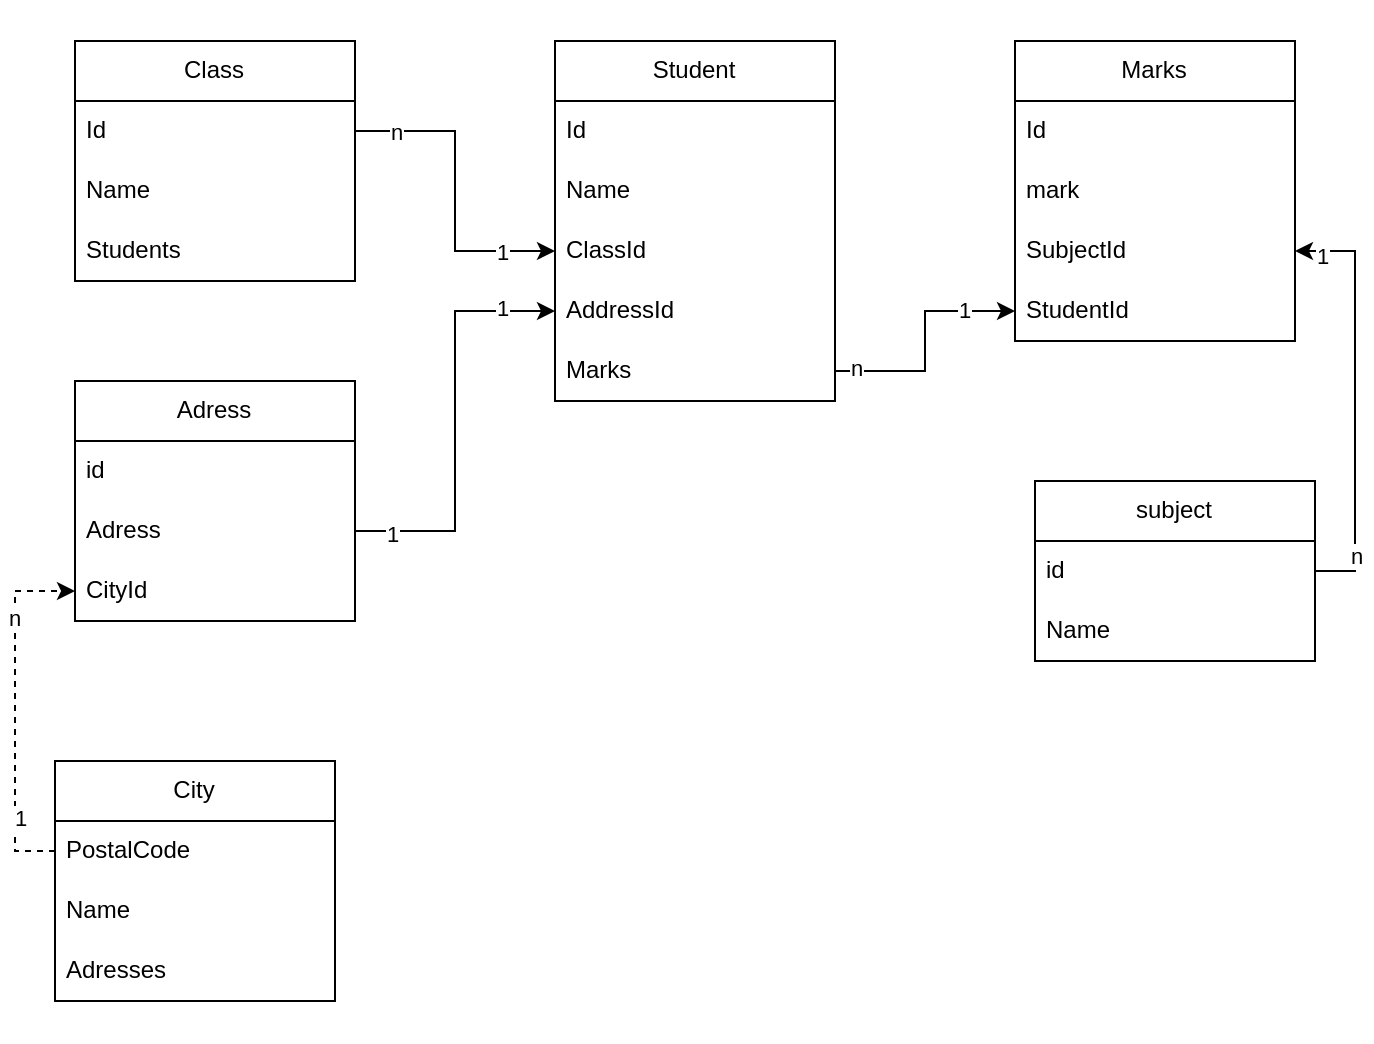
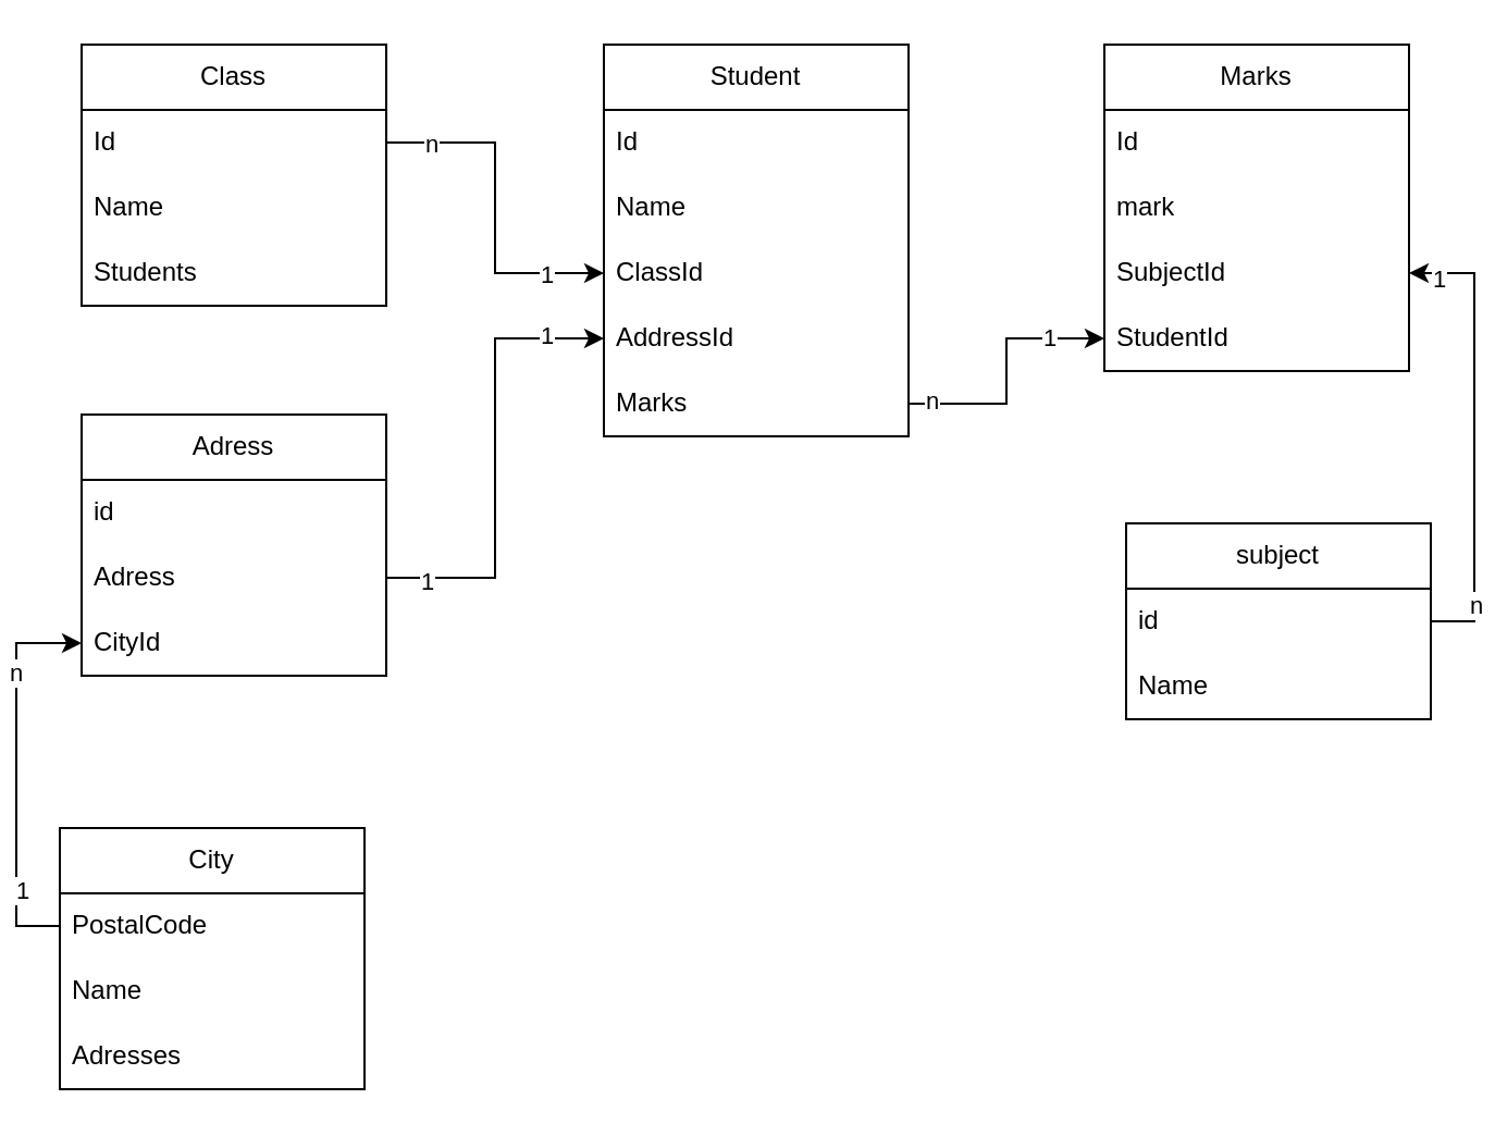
  <mxCell id="0" />
  <mxCell id="1" parent="0" />
  <mxCell id="2" value="Student" style="swimlane;fontStyle=0;childLayout=stackLayout;horizontal=1;startSize=30;horizontalStack=0;resizeParent=1;resizeParentMax=0;resizeLast=0;collapsible=1;marginBottom=0;whiteSpace=wrap;html=1;" vertex="1" parent="1"><mxGeometry x="270" y="20" width="140" height="180" as="geometry" /></mxCell>
  <mxCell id="3" value="Id" style="text;strokeColor=none;fillColor=none;align=left;verticalAlign=middle;spacingLeft=4;spacingRight=4;overflow=hidden;points=[[0,0.5],[1,0.5]];portConstraint=eastwest;rotatable=0;whiteSpace=wrap;html=1;" vertex="1" parent="2"><mxGeometry y="30" width="140" height="30" as="geometry" /></mxCell>
  <mxCell id="4" value="Name" style="text;strokeColor=none;fillColor=none;align=left;verticalAlign=middle;spacingLeft=4;spacingRight=4;overflow=hidden;points=[[0,0.5],[1,0.5]];portConstraint=eastwest;rotatable=0;whiteSpace=wrap;html=1;" vertex="1" parent="2"><mxGeometry y="60" width="140" height="30" as="geometry" /></mxCell>
  <mxCell id="5" value="ClassId" style="text;strokeColor=none;fillColor=none;align=left;verticalAlign=middle;spacingLeft=4;spacingRight=4;overflow=hidden;points=[[0,0.5],[1,0.5]];portConstraint=eastwest;rotatable=0;whiteSpace=wrap;html=1;" vertex="1" parent="2"><mxGeometry y="90" width="140" height="30" as="geometry" /></mxCell>
  <mxCell id="6" value="AddressId" style="text;strokeColor=none;fillColor=none;align=left;verticalAlign=middle;spacingLeft=4;spacingRight=4;overflow=hidden;points=[[0,0.5],[1,0.5]];portConstraint=eastwest;rotatable=0;whiteSpace=wrap;html=1;" vertex="1" parent="2"><mxGeometry y="120" width="140" height="30" as="geometry" /></mxCell>
  <mxCell id="7" value="Marks" style="text;strokeColor=none;fillColor=none;align=left;verticalAlign=middle;spacingLeft=4;spacingRight=4;overflow=hidden;points=[[0,0.5],[1,0.5]];portConstraint=eastwest;rotatable=0;whiteSpace=wrap;html=1;" vertex="1" parent="2"><mxGeometry y="150" width="140" height="30" as="geometry" /></mxCell>
  <mxCell id="8" value="Class" style="swimlane;fontStyle=0;childLayout=stackLayout;horizontal=1;startSize=30;horizontalStack=0;resizeParent=1;resizeParentMax=0;resizeLast=0;collapsible=1;marginBottom=0;whiteSpace=wrap;html=1;" vertex="1" parent="1"><mxGeometry x="30" y="20" width="140" height="120" as="geometry" /></mxCell>
  <mxCell id="9" value="Id" style="text;strokeColor=none;fillColor=none;align=left;verticalAlign=middle;spacingLeft=4;spacingRight=4;overflow=hidden;points=[[0,0.5],[1,0.5]];portConstraint=eastwest;rotatable=0;whiteSpace=wrap;html=1;" vertex="1" parent="8"><mxGeometry y="30" width="140" height="30" as="geometry" /></mxCell>
  <mxCell id="10" value="Name" style="text;strokeColor=none;fillColor=none;align=left;verticalAlign=middle;spacingLeft=4;spacingRight=4;overflow=hidden;points=[[0,0.5],[1,0.5]];portConstraint=eastwest;rotatable=0;whiteSpace=wrap;html=1;" vertex="1" parent="8"><mxGeometry y="60" width="140" height="30" as="geometry" /></mxCell>
  <mxCell id="11" value="Students" style="text;strokeColor=none;fillColor=none;align=left;verticalAlign=middle;spacingLeft=4;spacingRight=4;overflow=hidden;points=[[0,0.5],[1,0.5]];portConstraint=eastwest;rotatable=0;whiteSpace=wrap;html=1;" vertex="1" parent="8"><mxGeometry y="90" width="140" height="30" as="geometry" /></mxCell>
  <mxCell id="12" style="edgeStyle=orthogonalEdgeStyle;rounded=0;orthogonalLoop=1;jettySize=auto;html=1;exitX=1;exitY=0.5;exitDx=0;exitDy=0;entryX=0;entryY=0.5;entryDx=0;entryDy=0;" edge="1" parent="1" source="9" target="5"><mxGeometry relative="1" as="geometry" /></mxCell>
  <mxCell id="13" value="n" style="edgeLabel;html=1;align=center;verticalAlign=middle;resizable=0;points=[];" vertex="1" connectable="0" parent="12"><mxGeometry x="-0.752" relative="1" as="geometry"><mxPoint as="offset" /></mxGeometry></mxCell>
  <mxCell id="14" value="1" style="edgeLabel;html=1;align=center;verticalAlign=middle;resizable=0;points=[];" vertex="1" connectable="0" parent="12"><mxGeometry x="0.66" relative="1" as="geometry"><mxPoint as="offset" /></mxGeometry></mxCell>
  <mxCell id="15" value="Adress" style="swimlane;fontStyle=0;childLayout=stackLayout;horizontal=1;startSize=30;horizontalStack=0;resizeParent=1;resizeParentMax=0;resizeLast=0;collapsible=1;marginBottom=0;whiteSpace=wrap;html=1;" vertex="1" parent="1"><mxGeometry x="30" y="190" width="140" height="120" as="geometry" /></mxCell>
  <mxCell id="16" value="id" style="text;strokeColor=none;fillColor=none;align=left;verticalAlign=middle;spacingLeft=4;spacingRight=4;overflow=hidden;points=[[0,0.5],[1,0.5]];portConstraint=eastwest;rotatable=0;whiteSpace=wrap;html=1;" vertex="1" parent="15"><mxGeometry y="30" width="140" height="30" as="geometry" /></mxCell>
  <mxCell id="17" value="Adress" style="text;strokeColor=none;fillColor=none;align=left;verticalAlign=middle;spacingLeft=4;spacingRight=4;overflow=hidden;points=[[0,0.5],[1,0.5]];portConstraint=eastwest;rotatable=0;whiteSpace=wrap;html=1;" vertex="1" parent="15"><mxGeometry y="60" width="140" height="30" as="geometry" /></mxCell>
  <mxCell id="18" value="CityId" style="text;strokeColor=none;fillColor=none;align=left;verticalAlign=middle;spacingLeft=4;spacingRight=4;overflow=hidden;points=[[0,0.5],[1,0.5]];portConstraint=eastwest;rotatable=0;whiteSpace=wrap;html=1;" vertex="1" parent="15"><mxGeometry y="90" width="140" height="30" as="geometry" /></mxCell>
  <mxCell id="19" style="edgeStyle=orthogonalEdgeStyle;rounded=0;orthogonalLoop=1;jettySize=auto;html=1;exitX=1;exitY=0.5;exitDx=0;exitDy=0;entryX=0;entryY=0.5;entryDx=0;entryDy=0;" edge="1" parent="1" source="17" target="6"><mxGeometry relative="1" as="geometry" /></mxCell>
  <mxCell id="20" value="1" style="edgeLabel;html=1;align=center;verticalAlign=middle;resizable=0;points=[];" vertex="1" connectable="0" parent="19"><mxGeometry x="-0.831" y="-1" relative="1" as="geometry"><mxPoint as="offset" /></mxGeometry></mxCell>
  <mxCell id="21" value="1" style="edgeLabel;html=1;align=center;verticalAlign=middle;resizable=0;points=[];" vertex="1" connectable="0" parent="19"><mxGeometry x="0.741" y="2" relative="1" as="geometry"><mxPoint as="offset" /></mxGeometry></mxCell>
  <mxCell id="22" value="City" style="swimlane;fontStyle=0;childLayout=stackLayout;horizontal=1;startSize=30;horizontalStack=0;resizeParent=1;resizeParentMax=0;resizeLast=0;collapsible=1;marginBottom=0;whiteSpace=wrap;html=1;" vertex="1" parent="1"><mxGeometry x="20" y="380" width="140" height="120" as="geometry" /></mxCell>
  <mxCell id="23" value="PostalCode" style="text;strokeColor=none;fillColor=none;align=left;verticalAlign=middle;spacingLeft=4;spacingRight=4;overflow=hidden;points=[[0,0.5],[1,0.5]];portConstraint=eastwest;rotatable=0;whiteSpace=wrap;html=1;" vertex="1" parent="22"><mxGeometry y="30" width="140" height="30" as="geometry" /></mxCell>
  <mxCell id="24" value="Name" style="text;strokeColor=none;fillColor=none;align=left;verticalAlign=middle;spacingLeft=4;spacingRight=4;overflow=hidden;points=[[0,0.5],[1,0.5]];portConstraint=eastwest;rotatable=0;whiteSpace=wrap;html=1;" vertex="1" parent="22"><mxGeometry y="60" width="140" height="30" as="geometry" /></mxCell>
  <mxCell id="25" value="Adresses" style="text;strokeColor=none;fillColor=none;align=left;verticalAlign=middle;spacingLeft=4;spacingRight=4;overflow=hidden;points=[[0,0.5],[1,0.5]];portConstraint=eastwest;rotatable=0;whiteSpace=wrap;html=1;" vertex="1" parent="22"><mxGeometry y="90" width="140" height="30" as="geometry" /></mxCell>
- <mxCell id="26" style="edgeStyle=orthogonalEdgeStyle;rounded=0;orthogonalLoop=1;jettySize=auto;html=1;exitX=0;exitY=0.5;exitDx=0;exitDy=0;entryX=0;entryY=0.5;entryDx=0;entryDy=0;dashed=1;" edge="1" parent="1" source="23" target="18"><mxGeometry relative="1" as="geometry" /></mxCell>
+ <mxCell id="26" style="edgeStyle=orthogonalEdgeStyle;rounded=0;orthogonalLoop=1;jettySize=auto;html=1;exitX=0;exitY=0.5;exitDx=0;exitDy=0;entryX=0;entryY=0.5;entryDx=0;entryDy=0;" edge="1" parent="1" source="23" target="18"><mxGeometry relative="1" as="geometry" /></mxCell>
  <mxCell id="27" value="1" style="edgeLabel;html=1;align=center;verticalAlign=middle;resizable=0;points=[];" vertex="1" connectable="0" parent="26"><mxGeometry x="-0.589" y="-2" relative="1" as="geometry"><mxPoint as="offset" /></mxGeometry></mxCell>
  <mxCell id="28" value="n" style="edgeLabel;html=1;align=center;verticalAlign=middle;resizable=0;points=[];" vertex="1" connectable="0" parent="26"><mxGeometry x="0.522" y="1" relative="1" as="geometry"><mxPoint as="offset" /></mxGeometry></mxCell>
  <mxCell id="29" value="subject" style="swimlane;fontStyle=0;childLayout=stackLayout;horizontal=1;startSize=30;horizontalStack=0;resizeParent=1;resizeParentMax=0;resizeLast=0;collapsible=1;marginBottom=0;whiteSpace=wrap;html=1;" vertex="1" parent="1"><mxGeometry x="510" y="240" width="140" height="90" as="geometry" /></mxCell>
  <mxCell id="30" value="id" style="text;strokeColor=none;fillColor=none;align=left;verticalAlign=middle;spacingLeft=4;spacingRight=4;overflow=hidden;points=[[0,0.5],[1,0.5]];portConstraint=eastwest;rotatable=0;whiteSpace=wrap;html=1;" vertex="1" parent="29"><mxGeometry y="30" width="140" height="30" as="geometry" /></mxCell>
  <mxCell id="31" value="Name" style="text;strokeColor=none;fillColor=none;align=left;verticalAlign=middle;spacingLeft=4;spacingRight=4;overflow=hidden;points=[[0,0.5],[1,0.5]];portConstraint=eastwest;rotatable=0;whiteSpace=wrap;html=1;" vertex="1" parent="29"><mxGeometry y="60" width="140" height="30" as="geometry" /></mxCell>
  <mxCell id="32" value="Marks" style="swimlane;fontStyle=0;childLayout=stackLayout;horizontal=1;startSize=30;horizontalStack=0;resizeParent=1;resizeParentMax=0;resizeLast=0;collapsible=1;marginBottom=0;whiteSpace=wrap;html=1;" vertex="1" parent="1"><mxGeometry x="500" y="20" width="140" height="150" as="geometry" /></mxCell>
  <mxCell id="33" value="Id" style="text;strokeColor=none;fillColor=none;align=left;verticalAlign=middle;spacingLeft=4;spacingRight=4;overflow=hidden;points=[[0,0.5],[1,0.5]];portConstraint=eastwest;rotatable=0;whiteSpace=wrap;html=1;" vertex="1" parent="32"><mxGeometry y="30" width="140" height="30" as="geometry" /></mxCell>
  <mxCell id="34" value="mark" style="text;strokeColor=none;fillColor=none;align=left;verticalAlign=middle;spacingLeft=4;spacingRight=4;overflow=hidden;points=[[0,0.5],[1,0.5]];portConstraint=eastwest;rotatable=0;whiteSpace=wrap;html=1;" vertex="1" parent="32"><mxGeometry y="60" width="140" height="30" as="geometry" /></mxCell>
  <mxCell id="35" value="SubjectId" style="text;strokeColor=none;fillColor=none;align=left;verticalAlign=middle;spacingLeft=4;spacingRight=4;overflow=hidden;points=[[0,0.5],[1,0.5]];portConstraint=eastwest;rotatable=0;whiteSpace=wrap;html=1;" vertex="1" parent="32"><mxGeometry y="90" width="140" height="30" as="geometry" /></mxCell>
  <mxCell id="36" value="StudentId" style="text;strokeColor=none;fillColor=none;align=left;verticalAlign=middle;spacingLeft=4;spacingRight=4;overflow=hidden;points=[[0,0.5],[1,0.5]];portConstraint=eastwest;rotatable=0;whiteSpace=wrap;html=1;" vertex="1" parent="32"><mxGeometry y="120" width="140" height="30" as="geometry" /></mxCell>
  <mxCell id="37" style="edgeStyle=orthogonalEdgeStyle;rounded=0;orthogonalLoop=1;jettySize=auto;html=1;exitX=1;exitY=0.5;exitDx=0;exitDy=0;entryX=0;entryY=0.5;entryDx=0;entryDy=0;" edge="1" parent="1" source="7" target="36"><mxGeometry relative="1" as="geometry" /></mxCell>
  <mxCell id="38" value="n" style="edgeLabel;html=1;align=center;verticalAlign=middle;resizable=0;points=[];" vertex="1" connectable="0" parent="37"><mxGeometry x="-0.827" y="2" relative="1" as="geometry"><mxPoint as="offset" /></mxGeometry></mxCell>
  <mxCell id="39" value="1" style="edgeLabel;html=1;align=center;verticalAlign=middle;resizable=0;points=[];" vertex="1" connectable="0" parent="37"><mxGeometry x="0.573" y="1" relative="1" as="geometry"><mxPoint as="offset" /></mxGeometry></mxCell>
  <mxCell id="40" style="edgeStyle=orthogonalEdgeStyle;rounded=0;orthogonalLoop=1;jettySize=auto;html=1;exitX=1;exitY=0.5;exitDx=0;exitDy=0;entryX=1;entryY=0.5;entryDx=0;entryDy=0;" edge="1" parent="1" source="30" target="35"><mxGeometry relative="1" as="geometry" /></mxCell>
  <mxCell id="41" value="1" style="edgeLabel;html=1;align=center;verticalAlign=middle;resizable=0;points=[];" vertex="1" connectable="0" parent="40"><mxGeometry x="0.874" y="2" relative="1" as="geometry"><mxPoint as="offset" /></mxGeometry></mxCell>
  <mxCell id="42" value="n" style="edgeLabel;html=1;align=center;verticalAlign=middle;resizable=0;points=[];" vertex="1" connectable="0" parent="40"><mxGeometry x="-0.731" relative="1" as="geometry"><mxPoint as="offset" /></mxGeometry></mxCell>
